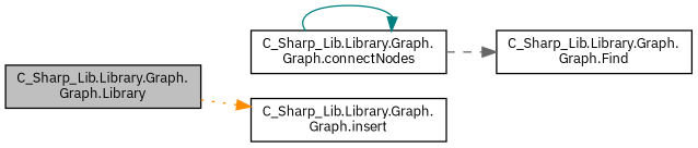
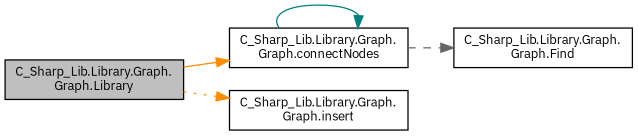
  digraph {
    fontname="IBM Plex Sans"
    rankdir=LR
    node [color=black fillcolor=white fontname="IBM Plex Sans" fontsize=10 shape=record style=filled]
    edge [color=darkorange fontname="IBM Plex Sans" fontsize=10 labelfontname=Helvetica labelfontsize=10 style=solid]
    n1 [fillcolor=grey75 fontcolor=black height=0.2 label="C_Sharp_Lib.Library.Graph.\lGraph.Library" width=0.4]
    n2 [height=0.2 label="C_Sharp_Lib.Library.Graph.\lGraph.connectNodes" width=0.4]
    n3 [height=0.2 label="C_Sharp_Lib.Library.Graph.\lGraph.insert" width=0.4]
    n4 [height=0.2 label="C_Sharp_Lib.Library.Graph.\lGraph.Find" width=0.4]
+   n1 -> n2
    n1 -> n3 [style=dotted]
    n2 -> n2 [color=teal]
    n2 -> n4 [color=gray40 style=dashed]
  }
